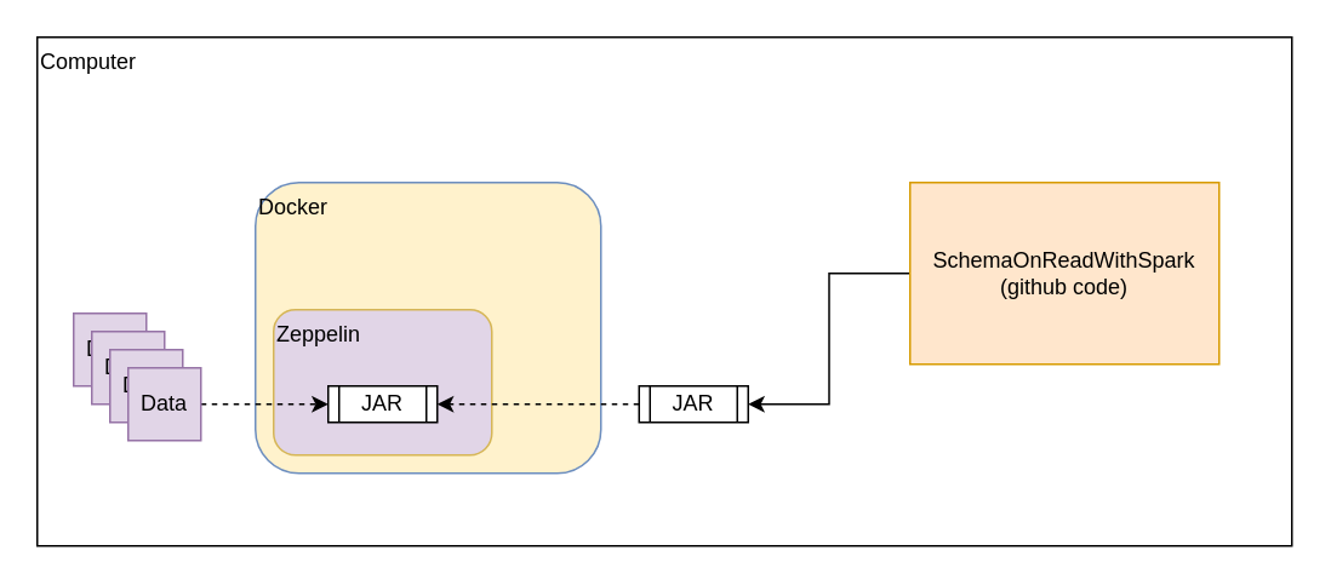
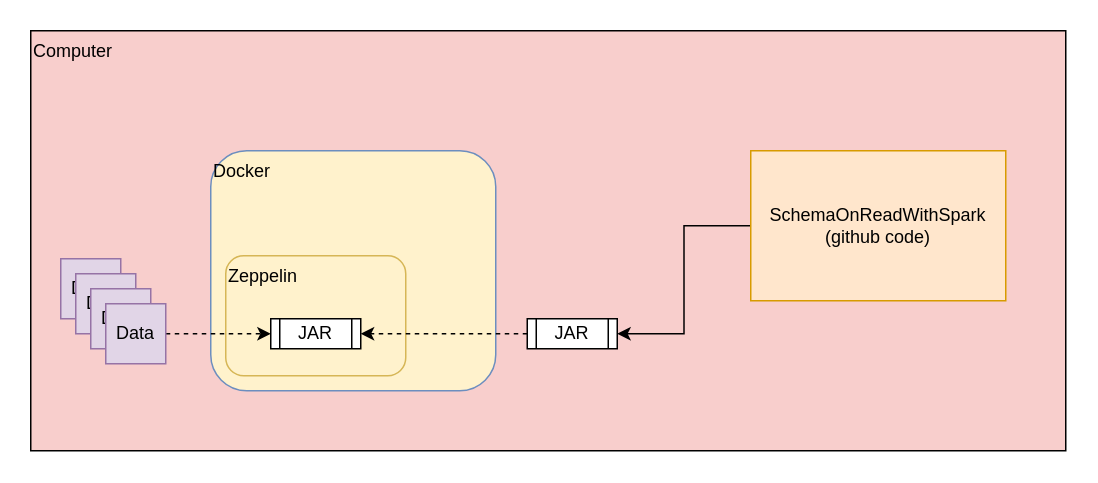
  <mxCell id="0" />
  <mxCell id="1" parent="0" />
- <mxCell id="2" value="Computer" style="rounded=0;whiteSpace=wrap;html=1;align=left;verticalAlign=top;" vertex="1" parent="1"><mxGeometry x="20" y="20" width="690" height="280" as="geometry" /></mxCell>
+ <mxCell id="2" value="Computer" style="rounded=0;whiteSpace=wrap;html=1;align=left;verticalAlign=top;fillColor=#f8cecc;" vertex="1" parent="1"><mxGeometry x="20" y="20" width="690" height="280" as="geometry" /></mxCell>
  <mxCell id="3" value="Docker" style="rounded=1;whiteSpace=wrap;html=1;verticalAlign=top;align=left;fillColor=#fff2cc;strokeColor=#6c8ebf;" vertex="1" parent="1"><mxGeometry x="140" y="100" width="190" height="160" as="geometry" /></mxCell>
- <mxCell id="4" value="Zeppelin" style="rounded=1;whiteSpace=wrap;html=1;align=left;verticalAlign=top;fillColor=#e1d5e7;strokeColor=#d6b656;" vertex="1" parent="1"><mxGeometry x="150" y="170" width="120" height="80" as="geometry" /></mxCell>
+ <mxCell id="4" value="Zeppelin" style="rounded=1;whiteSpace=wrap;html=1;align=left;verticalAlign=top;fillColor=#fff2cc;strokeColor=#d6b656;" vertex="1" parent="1"><mxGeometry x="150" y="170" width="120" height="80" as="geometry" /></mxCell>
  <mxCell id="5" style="edgeStyle=orthogonalEdgeStyle;rounded=0;orthogonalLoop=1;jettySize=auto;html=1;exitX=0;exitY=0.5;exitDx=0;exitDy=0;entryX=1;entryY=0.5;entryDx=0;entryDy=0;dashed=1;" edge="1" parent="1" source="6" target="7"><mxGeometry relative="1" as="geometry" /></mxCell>
  <mxCell id="6" value="JAR" style="shape=process;whiteSpace=wrap;html=1;backgroundOutline=1;align=center;" vertex="1" parent="1"><mxGeometry x="351" y="212" width="60" height="20" as="geometry" /></mxCell>
  <mxCell id="7" value="JAR" style="shape=process;whiteSpace=wrap;html=1;backgroundOutline=1;align=center;" vertex="1" parent="1"><mxGeometry x="180" y="212" width="60" height="20" as="geometry" /></mxCell>
  <mxCell id="8" style="edgeStyle=orthogonalEdgeStyle;rounded=0;orthogonalLoop=1;jettySize=auto;html=1;exitX=0;exitY=0.5;exitDx=0;exitDy=0;entryX=1;entryY=0.5;entryDx=0;entryDy=0;" edge="1" parent="1" source="9" target="6"><mxGeometry relative="1" as="geometry" /></mxCell>
  <mxCell id="9" value="&lt;div&gt;SchemaOnReadWithSpark&lt;/div&gt;&lt;div&gt;(github code)&lt;br&gt;&lt;/div&gt;" style="rounded=0;whiteSpace=wrap;html=1;align=center;fillColor=#ffe6cc;strokeColor=#d79b00;" vertex="1" parent="1"><mxGeometry x="500" y="100" width="170" height="100" as="geometry" /></mxCell>
  <mxCell id="10" value="Data" style="whiteSpace=wrap;html=1;aspect=fixed;align=center;fillColor=#e1d5e7;strokeColor=#9673a6;" vertex="1" parent="1"><mxGeometry x="40" y="172" width="40" height="40" as="geometry" /></mxCell>
  <mxCell id="11" value="Data" style="whiteSpace=wrap;html=1;aspect=fixed;align=center;fillColor=#e1d5e7;strokeColor=#9673a6;" vertex="1" parent="1"><mxGeometry x="50" y="182" width="40" height="40" as="geometry" /></mxCell>
  <mxCell id="12" value="Data" style="whiteSpace=wrap;html=1;aspect=fixed;align=center;fillColor=#e1d5e7;strokeColor=#9673a6;" vertex="1" parent="1"><mxGeometry x="60" y="192" width="40" height="40" as="geometry" /></mxCell>
  <mxCell id="13" style="edgeStyle=orthogonalEdgeStyle;rounded=0;orthogonalLoop=1;jettySize=auto;html=1;exitX=1;exitY=0.5;exitDx=0;exitDy=0;entryX=0;entryY=0.5;entryDx=0;entryDy=0;dashed=1;" edge="1" parent="1" source="14" target="7"><mxGeometry relative="1" as="geometry" /></mxCell>
  <mxCell id="14" value="Data" style="whiteSpace=wrap;html=1;aspect=fixed;align=center;fillColor=#e1d5e7;strokeColor=#9673a6;" vertex="1" parent="1"><mxGeometry x="70" y="202" width="40" height="40" as="geometry" /></mxCell>
